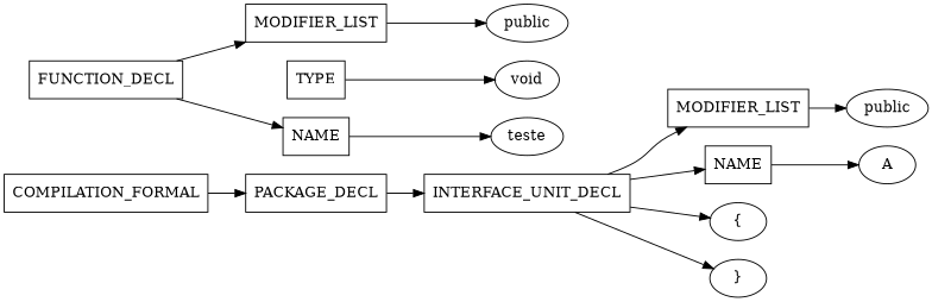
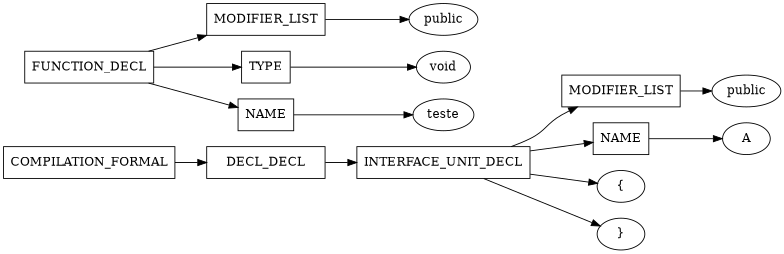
  digraph {
    rankdir=LR
    splines=TRUE
    node [shape=rectangle]
    n1 [label=COMPILATION_FORMAL]
-   n2 [label=PACKAGE_DECL]
+   n2 [label=DECL_DECL]
    n3 [label=INTERFACE_UNIT_DECL]
    n4 [label=MODIFIER_LIST]
    n5 [label=NAME]
    n6 [label="{" shape=ellipse]
    n7 [label="}" shape=ellipse]
    n8 [label=public shape=ellipse]
    n9 [label=A shape=ellipse]
    n10 [label=FUNCTION_DECL]
    n11 [label=MODIFIER_LIST]
    n12 [label=TYPE]
    n13 [label=NAME]
    n14 [label=public shape=ellipse]
    n15 [label=void shape=ellipse]
    n16 [label=teste shape=ellipse]
    n1 -> n2
    n2 -> n3
    n3 -> n4
    n3 -> n5
    n3 -> n6
    n3 -> n7
    n4 -> n8
    n5 -> n9
    n10 -> n11
+   n10 -> n12
    n10 -> n13
    n11 -> n14
    n12 -> n15
    n13 -> n16
  }
